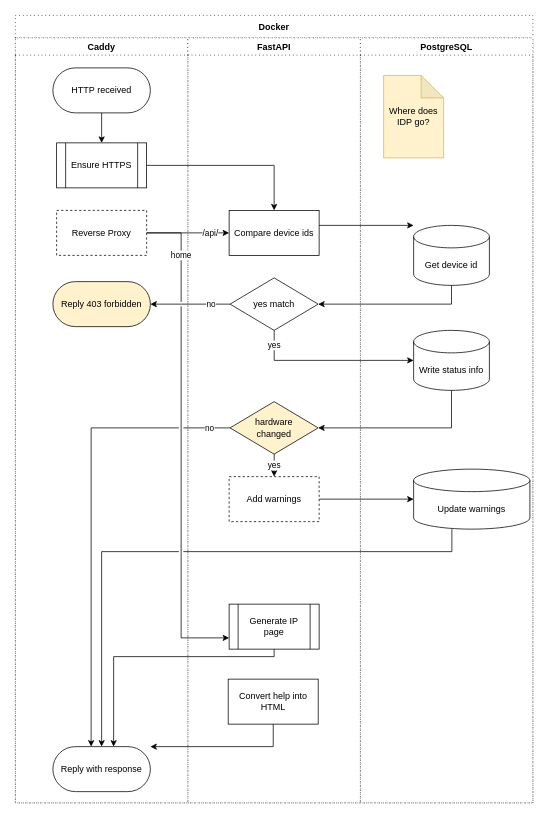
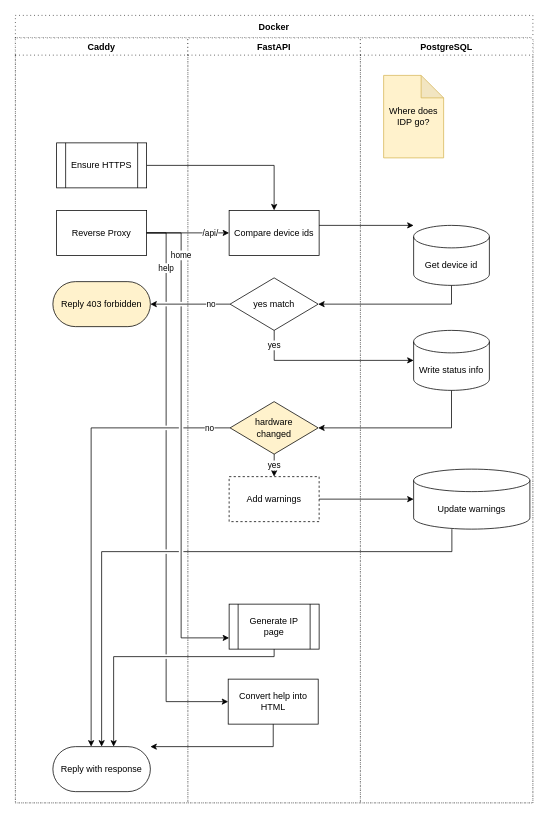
  <mxCell id="0" />
  <mxCell id="1" parent="0" />
  <mxCell id="2" value="Docker" style="swimlane;startSize=30;dashed=1;dashPattern=1 4;" parent="1" vertex="1"><mxGeometry x="20" y="20" width="690" height="1050" as="geometry" /></mxCell>
  <mxCell id="3" value="Caddy" style="swimlane;dashed=1;dashPattern=1 4;" parent="2" vertex="1"><mxGeometry y="30" width="230" height="1020" as="geometry" /></mxCell>
- <mxCell id="4" style="edgeStyle=orthogonalEdgeStyle;rounded=0;orthogonalLoop=1;jettySize=auto;html=1;jumpStyle=gap;" parent="3" source="5" target="7" edge="1"><mxGeometry relative="1" as="geometry"><mxPoint x="115.5" y="130" as="targetPoint" /></mxGeometry></mxCell>
- <mxCell id="5" value="HTTP received" style="rounded=1;whiteSpace=wrap;html=1;arcSize=50;" parent="3" vertex="1"><mxGeometry x="50" y="40" width="130" height="60" as="geometry" /></mxCell>
  <mxCell id="6" style="edgeStyle=orthogonalEdgeStyle;rounded=0;orthogonalLoop=1;jettySize=auto;html=1;jumpStyle=gap;" parent="3" source="7" target="12" edge="1"><mxGeometry relative="1" as="geometry" /></mxCell>
  <mxCell id="7" value="Ensure HTTPS" style="shape=process;whiteSpace=wrap;html=1;backgroundOutline=1;" parent="3" vertex="1"><mxGeometry x="55" y="140" width="120" height="60" as="geometry" /></mxCell>
- <mxCell id="8" value="Reverse Proxy" style="rounded=0;whiteSpace=wrap;html=1;dashed=1;" parent="3" vertex="1"><mxGeometry x="55" y="230" width="120" height="60" as="geometry" /></mxCell>
+ <mxCell id="8" value="Reverse Proxy" style="rounded=0;whiteSpace=wrap;html=1;" parent="3" vertex="1"><mxGeometry x="55" y="230" width="120" height="60" as="geometry" /></mxCell>
  <mxCell id="9" value="Reply 403 forbidden" style="rounded=1;whiteSpace=wrap;html=1;arcSize=50;fillColor=#fff2cc;" parent="3" vertex="1"><mxGeometry x="50" y="325" width="130" height="60" as="geometry" /></mxCell>
  <mxCell id="10" value="Reply with response" style="rounded=1;whiteSpace=wrap;html=1;arcSize=50;" parent="3" vertex="1"><mxGeometry x="50" y="945" width="130" height="60" as="geometry" /></mxCell>
  <mxCell id="11" value="FastAPI" style="swimlane;dashed=1;dashPattern=1 4;" parent="2" vertex="1"><mxGeometry x="230" y="30" width="230" height="1020" as="geometry" /></mxCell>
  <mxCell id="12" value="Compare device ids" style="rounded=0;whiteSpace=wrap;html=1;" parent="11" vertex="1"><mxGeometry x="55" y="230" width="120" height="60" as="geometry" /></mxCell>
  <mxCell id="13" value="yes match" style="rhombus;whiteSpace=wrap;html=1;" parent="11" vertex="1"><mxGeometry x="56.25" y="320" width="117.5" height="70" as="geometry" /></mxCell>
  <mxCell id="14" value="yes" style="edgeStyle=orthogonalEdgeStyle;rounded=0;orthogonalLoop=1;jettySize=auto;html=1;jumpStyle=gap;" parent="11" source="15" target="16" edge="1"><mxGeometry relative="1" as="geometry" /></mxCell>
  <mxCell id="15" value="&lt;div&gt;hardware &lt;br&gt;&lt;/div&gt;&lt;div&gt;changed&lt;/div&gt;" style="rhombus;whiteSpace=wrap;html=1;fillColor=#fff2cc;" parent="11" vertex="1"><mxGeometry x="56.25" y="485" width="117.5" height="70" as="geometry" /></mxCell>
  <mxCell id="16" value="Add warnings" style="rounded=0;whiteSpace=wrap;html=1;dashed=1;" parent="11" vertex="1"><mxGeometry x="55" y="585" width="120" height="60" as="geometry" /></mxCell>
  <mxCell id="17" value="Generate IP page" style="shape=process;whiteSpace=wrap;html=1;backgroundOutline=1;" parent="11" vertex="1"><mxGeometry x="55" y="755" width="120" height="60" as="geometry" /></mxCell>
  <mxCell id="18" value="Convert help into HTML" style="rounded=0;whiteSpace=wrap;html=1;strokeColor=#000000;" parent="11" vertex="1"><mxGeometry x="53.75" y="855" width="120" height="60" as="geometry" /></mxCell>
  <mxCell id="19" value="PostgreSQL" style="swimlane;dashed=1;dashPattern=1 4;" parent="2" vertex="1"><mxGeometry x="460" y="30" width="230" height="1020" as="geometry" /></mxCell>
  <mxCell id="20" value="Get device id" style="shape=cylinder3;whiteSpace=wrap;html=1;boundedLbl=1;backgroundOutline=1;size=15;" parent="19" vertex="1"><mxGeometry x="71" y="250" width="101" height="80" as="geometry" /></mxCell>
  <mxCell id="21" value="Write status info" style="shape=cylinder3;whiteSpace=wrap;html=1;boundedLbl=1;backgroundOutline=1;size=15;" parent="19" vertex="1"><mxGeometry x="71" y="390" width="101" height="80" as="geometry" /></mxCell>
  <mxCell id="22" value="Update warnings" style="shape=cylinder3;whiteSpace=wrap;html=1;boundedLbl=1;backgroundOutline=1;size=15;" parent="19" vertex="1"><mxGeometry x="71" y="575" width="155" height="80" as="geometry" /></mxCell>
  <mxCell id="23" value="Where does IDP go?" style="shape=note;whiteSpace=wrap;html=1;backgroundOutline=1;darkOpacity=0.05;strokeColor=#d6b656;fillColor=#fff2cc;" parent="19" vertex="1"><mxGeometry x="31" y="50" width="80" height="110" as="geometry" /></mxCell>
  <mxCell id="24" value="&lt;div&gt;/api/&lt;/div&gt;" style="edgeStyle=orthogonalEdgeStyle;rounded=0;orthogonalLoop=1;jettySize=auto;html=1;jumpStyle=gap;" parent="2" source="8" edge="1"><mxGeometry x="0.564" relative="1" as="geometry"><mxPoint x="285" y="290" as="targetPoint" /><mxPoint as="offset" /></mxGeometry></mxCell>
  <mxCell id="25" style="edgeStyle=orthogonalEdgeStyle;rounded=0;orthogonalLoop=1;jettySize=auto;html=1;jumpStyle=gap;" parent="2" source="12" target="20" edge="1"><mxGeometry relative="1" as="geometry"><Array as="points"><mxPoint x="471" y="280" /><mxPoint x="471" y="280" /></Array></mxGeometry></mxCell>
  <mxCell id="26" style="edgeStyle=orthogonalEdgeStyle;rounded=0;orthogonalLoop=1;jettySize=auto;html=1;jumpStyle=gap;entryX=1;entryY=0.5;entryDx=0;entryDy=0;exitX=0.5;exitY=1;exitDx=0;exitDy=0;exitPerimeter=0;" parent="2" source="20" target="13" edge="1"><mxGeometry relative="1" as="geometry" /></mxCell>
  <mxCell id="27" value="no" style="edgeStyle=orthogonalEdgeStyle;rounded=0;orthogonalLoop=1;jettySize=auto;html=1;jumpStyle=gap;" parent="2" source="13" target="9" edge="1"><mxGeometry x="-0.525" relative="1" as="geometry"><mxPoint as="offset" /></mxGeometry></mxCell>
  <mxCell id="28" style="edgeStyle=orthogonalEdgeStyle;rounded=0;orthogonalLoop=1;jettySize=auto;html=1;jumpStyle=gap;" parent="2" source="16" target="22" edge="1"><mxGeometry relative="1" as="geometry" /></mxCell>
  <mxCell id="29" value="home" style="edgeStyle=orthogonalEdgeStyle;rounded=0;orthogonalLoop=1;jettySize=auto;html=1;jumpStyle=gap;" parent="2" source="8" target="17" edge="1"><mxGeometry x="-0.766" relative="1" as="geometry"><Array as="points"><mxPoint x="221" y="290" /><mxPoint x="221" y="830" /></Array><mxPoint as="offset" /></mxGeometry></mxCell>
  <mxCell id="30" style="edgeStyle=orthogonalEdgeStyle;rounded=0;orthogonalLoop=1;jettySize=auto;html=1;jumpStyle=gap;" parent="2" source="22" target="10" edge="1"><mxGeometry relative="1" as="geometry"><Array as="points"><mxPoint x="582" y="715" /><mxPoint x="115" y="715" /></Array></mxGeometry></mxCell>
  <mxCell id="31" value="no" style="edgeStyle=orthogonalEdgeStyle;rounded=0;orthogonalLoop=1;jettySize=auto;html=1;jumpStyle=gap;" parent="2" source="15" target="10" edge="1"><mxGeometry x="-0.913" relative="1" as="geometry"><Array as="points"><mxPoint x="101" y="550" /></Array><mxPoint as="offset" /></mxGeometry></mxCell>
  <mxCell id="32" style="edgeStyle=orthogonalEdgeStyle;rounded=0;orthogonalLoop=1;jettySize=auto;html=1;jumpStyle=gap;" parent="2" source="17" target="10" edge="1"><mxGeometry relative="1" as="geometry"><Array as="points"><mxPoint x="345" y="855" /><mxPoint x="131" y="855" /></Array></mxGeometry></mxCell>
+ <mxCell id="33" value="help" style="edgeStyle=orthogonalEdgeStyle;rounded=0;orthogonalLoop=1;jettySize=auto;html=1;entryX=0;entryY=0.5;entryDx=0;entryDy=0;jumpStyle=gap;" parent="2" source="8" target="18" edge="1"><mxGeometry x="-0.8" relative="1" as="geometry"><Array as="points"><mxPoint x="201" y="290" /><mxPoint x="201" y="915" /></Array><mxPoint as="offset" /></mxGeometry></mxCell>
  <mxCell id="34" style="edgeStyle=orthogonalEdgeStyle;rounded=0;orthogonalLoop=1;jettySize=auto;html=1;jumpStyle=gap;" parent="2" source="18" target="10" edge="1"><mxGeometry relative="1" as="geometry"><Array as="points"><mxPoint x="344" y="975" /></Array></mxGeometry></mxCell>
  <mxCell id="35" value="yes" style="edgeStyle=orthogonalEdgeStyle;rounded=0;orthogonalLoop=1;jettySize=auto;html=1;jumpStyle=gap;" parent="2" source="13" target="21" edge="1"><mxGeometry x="-0.822" relative="1" as="geometry"><mxPoint x="345" y="455" as="targetPoint" /><Array as="points"><mxPoint x="345" y="460" /></Array><mxPoint as="offset" /></mxGeometry></mxCell>
  <mxCell id="36" style="edgeStyle=orthogonalEdgeStyle;rounded=0;orthogonalLoop=1;jettySize=auto;html=1;entryX=1;entryY=0.5;entryDx=0;entryDy=0;exitX=0.5;exitY=1;exitDx=0;exitDy=0;exitPerimeter=0;" edge="1" parent="2" source="21" target="15"><mxGeometry relative="1" as="geometry" /></mxCell>
